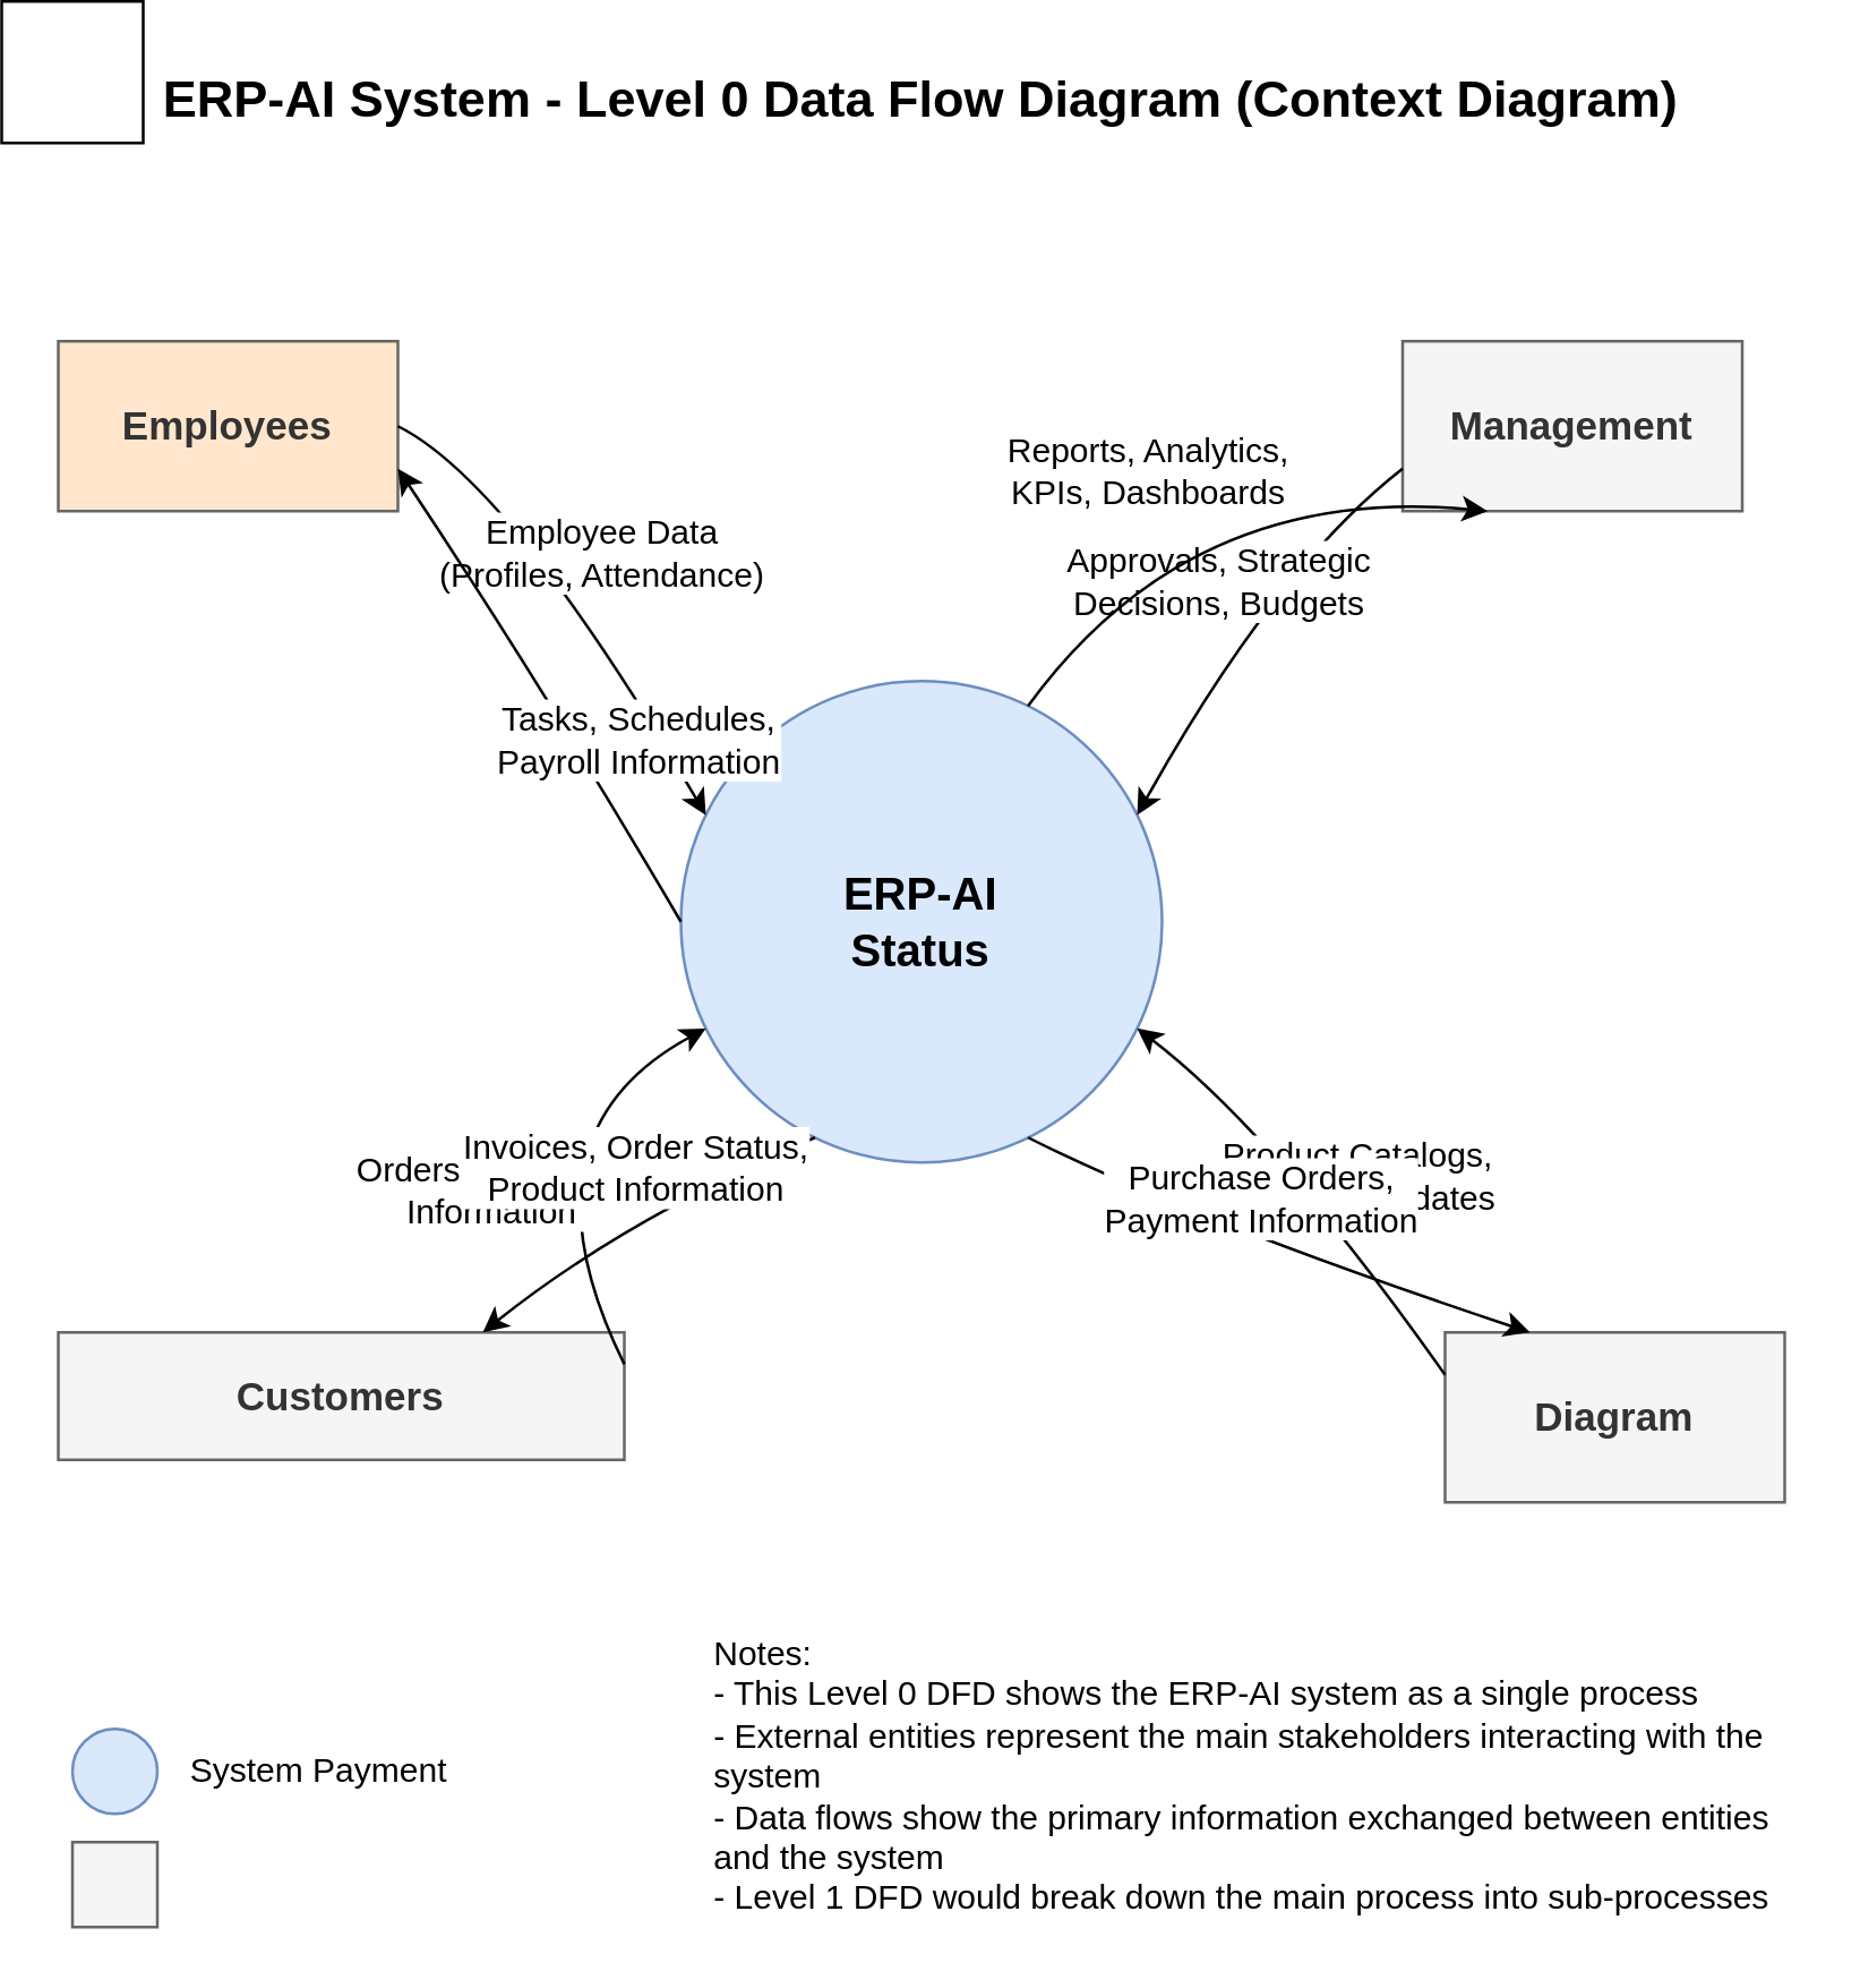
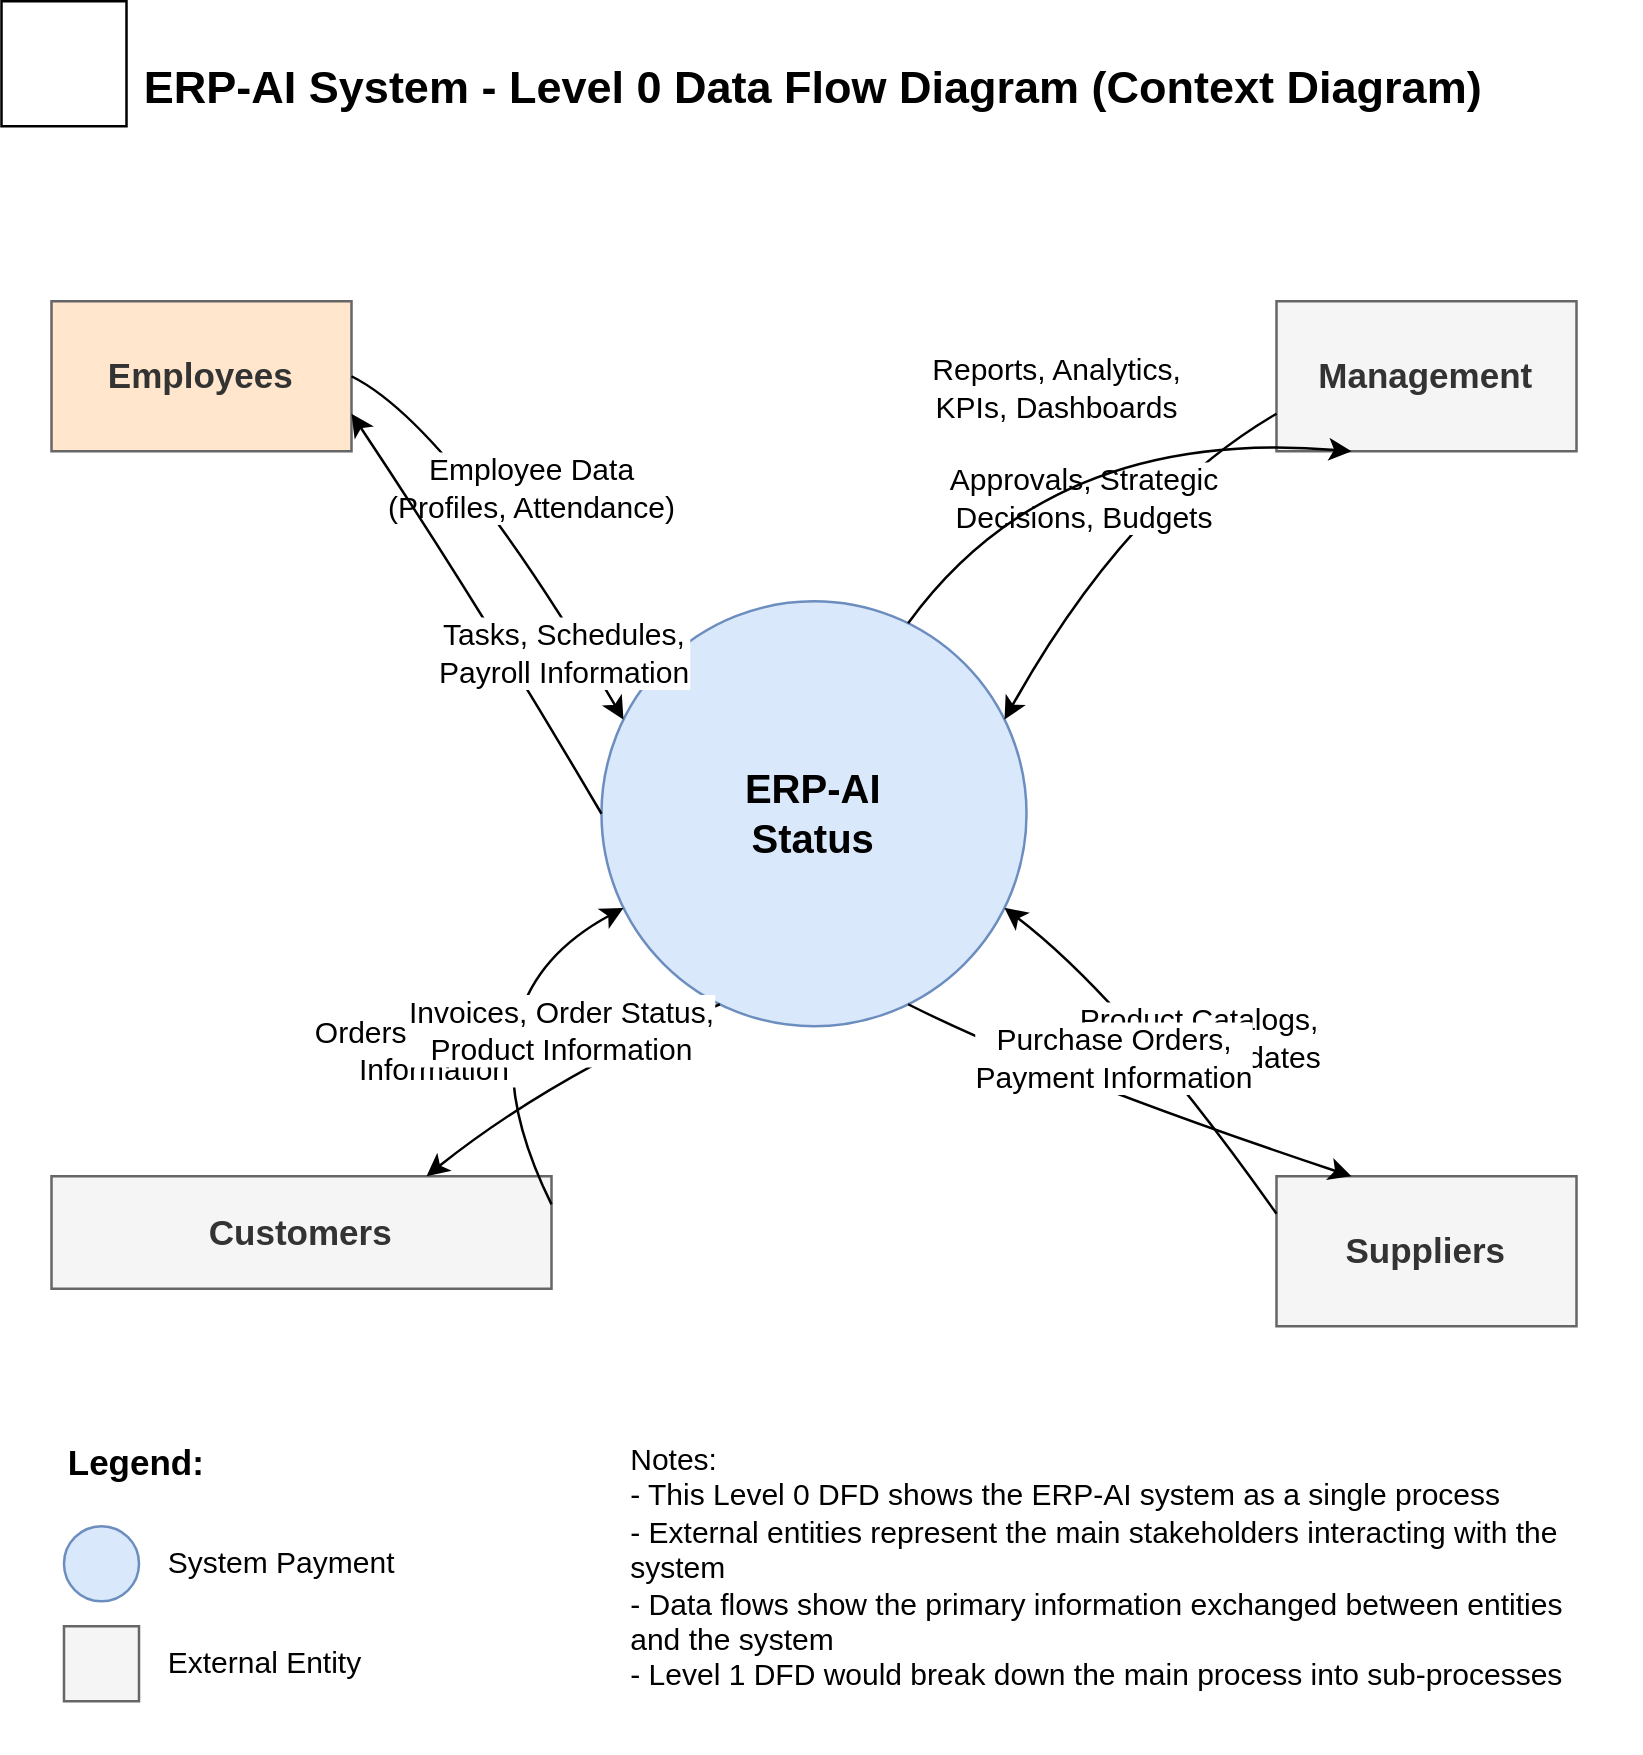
  <mxCell id="0" />
  <mxCell id="1" parent="0" />
  <mxCell id="2" value="ERP-AI&#10;Status" style="ellipse;whiteSpace=wrap;html=1;aspect=fixed;fillColor=#dae8fc;strokeColor=#6c8ebf;fontSize=16;fontStyle=1" vertex="1" parent="1"><mxGeometry x="240" y="240" width="170" height="170" as="geometry" /></mxCell>
  <mxCell id="3" value="Employees" style="rounded=0;whiteSpace=wrap;html=1;fillColor=#ffe6cc;strokeColor=#666666;fontColor=#333333;fontSize=14;fontStyle=1;" vertex="1" parent="1"><mxGeometry x="20" y="120" width="120" height="60" as="geometry" /></mxCell>
  <mxCell id="4" value="Customers" style="rounded=0;whiteSpace=wrap;html=1;fillColor=#f5f5f5;strokeColor=#666666;fontColor=#333333;fontSize=14;fontStyle=1" vertex="1" parent="1"><mxGeometry x="20" y="470" width="200" height="45" as="geometry" /></mxCell>
- <mxCell id="5" value="Management" style="rounded=0;whiteSpace=wrap;html=1;fillColor=#f5f5f5;strokeColor=#666666;fontColor=#333333;fontSize=14;fontStyle=1" vertex="1" parent="1"><mxGeometry x="495" y="120" width="120" height="60" as="geometry" /></mxCell>
- <mxCell id="6" value="Diagram" style="rounded=0;whiteSpace=wrap;html=1;fillColor=#f5f5f5;strokeColor=#666666;fontColor=#333333;fontSize=14;fontStyle=1" vertex="1" parent="1"><mxGeometry x="510" y="470" width="120" height="60" as="geometry" /></mxCell>
+ <mxCell id="5" value="Management" style="rounded=0;whiteSpace=wrap;html=1;fillColor=#f5f5f5;strokeColor=#666666;fontColor=#333333;fontSize=14;fontStyle=1" vertex="1" parent="1"><mxGeometry x="510" y="120" width="120" height="60" as="geometry" /></mxCell>
+ <mxCell id="6" value="Suppliers" style="rounded=0;whiteSpace=wrap;html=1;fillColor=#f5f5f5;strokeColor=#666666;fontColor=#333333;fontSize=14;fontStyle=1" vertex="1" parent="1"><mxGeometry x="510" y="470" width="120" height="60" as="geometry" /></mxCell>
  <mxCell id="7" value="Employee Data&#10;(Profiles, Attendance)" style="endArrow=classic;html=1;exitX=1;exitY=0.5;exitDx=0;exitDy=0;entryX=0;entryY=0.25;entryDx=0;entryDy=0;curved=1;fontSize=12;" edge="1" parent="1" source="3" target="2"><mxGeometry x="-0.097" y="15" width="50" height="50" relative="1" as="geometry"><mxPoint x="300" y="310" as="sourcePoint" /><mxPoint x="350" y="260" as="targetPoint" /><Array as="points"><mxPoint x="180" y="170" /></Array><mxPoint as="offset" /></mxGeometry></mxCell>
  <mxCell id="8" value="Tasks, Schedules,&#10;Payroll Information" style="endArrow=classic;html=1;exitX=0;exitY=0.5;exitDx=0;exitDy=0;entryX=1;entryY=0.75;entryDx=0;entryDy=0;curved=1;fontSize=12;" edge="1" parent="1" source="2" target="3"><mxGeometry x="-0.333" y="-20" width="50" height="50" relative="1" as="geometry"><mxPoint x="300" y="310" as="sourcePoint" /><mxPoint x="350" y="260" as="targetPoint" /><Array as="points"><mxPoint x="190" y="240" /></Array><mxPoint as="offset" /></mxGeometry></mxCell>
  <mxCell id="9" value="Orders, Customer&#10;Information" style="endArrow=classic;html=1;exitX=1;exitY=0.25;exitDx=0;exitDy=0;entryX=0;entryY=0.75;entryDx=0;entryDy=0;curved=1;fontSize=12;" edge="1" parent="1" source="4" target="2"><mxGeometry x="-0.097" y="15" width="50" height="50" relative="1" as="geometry"><mxPoint x="300" y="310" as="sourcePoint" /><mxPoint x="350" y="260" as="targetPoint" /><Array as="points"><mxPoint x="180" y="400" /></Array><mxPoint as="offset" /></mxGeometry></mxCell>
  <mxCell id="10" value="Invoices, Order Status,&#10;Product Information" style="endArrow=classic;html=1;exitX=0.25;exitY=1;exitDx=0;exitDy=0;entryX=0.75;entryY=0;entryDx=0;entryDy=0;curved=1;fontSize=12;" edge="1" parent="1" source="2" target="4"><mxGeometry x="-0.097" y="-15" width="50" height="50" relative="1" as="geometry"><mxPoint x="300" y="310" as="sourcePoint" /><mxPoint x="350" y="260" as="targetPoint" /><Array as="points"><mxPoint x="220" y="430" /></Array><mxPoint as="offset" /></mxGeometry></mxCell>
  <mxCell id="11" value="Approvals, Strategic&#10;Decisions, Budgets" style="endArrow=classic;html=1;exitX=0;exitY=0.75;exitDx=0;exitDy=0;entryX=1;entryY=0.25;entryDx=0;entryDy=0;curved=1;fontSize=12;" edge="1" parent="1" source="5" target="2"><mxGeometry x="-0.097" y="-15" width="50" height="50" relative="1" as="geometry"><mxPoint x="300" y="310" as="sourcePoint" /><mxPoint x="350" y="260" as="targetPoint" /><Array as="points"><mxPoint x="450" y="200" /></Array><mxPoint as="offset" /></mxGeometry></mxCell>
  <mxCell id="12" value="Reports, Analytics,&#10;KPIs, Dashboards" style="endArrow=classic;html=1;exitX=0.75;exitY=0;exitDx=0;exitDy=0;entryX=0.25;entryY=1;entryDx=0;entryDy=0;curved=1;fontSize=12;" edge="1" parent="1" source="2" target="5"><mxGeometry x="-0.097" y="15" width="50" height="50" relative="1" as="geometry"><mxPoint x="300" y="310" as="sourcePoint" /><mxPoint x="350" y="260" as="targetPoint" /><Array as="points"><mxPoint x="420" y="170" /></Array><mxPoint as="offset" /></mxGeometry></mxCell>
  <mxCell id="13" value="Product Catalogs,&#10;Inventory Updates" style="endArrow=classic;html=1;exitX=0;exitY=0.25;exitDx=0;exitDy=0;entryX=1;entryY=0.75;entryDx=0;entryDy=0;curved=1;fontSize=12;" edge="1" parent="1" source="6" target="2"><mxGeometry x="-0.097" y="-15" width="50" height="50" relative="1" as="geometry"><mxPoint x="300" y="310" as="sourcePoint" /><mxPoint x="350" y="260" as="targetPoint" /><Array as="points"><mxPoint x="450" y="400" /></Array><mxPoint as="offset" /></mxGeometry></mxCell>
  <mxCell id="14" value="Purchase Orders,&#10;Payment Information" style="endArrow=classic;html=1;exitX=0.75;exitY=1;exitDx=0;exitDy=0;entryX=0.25;entryY=0;entryDx=0;entryDy=0;curved=1;fontSize=12;" edge="1" parent="1" source="2" target="6"><mxGeometry x="-0.097" y="15" width="50" height="50" relative="1" as="geometry"><mxPoint x="300" y="310" as="sourcePoint" /><mxPoint x="350" y="260" as="targetPoint" /><Array as="points"><mxPoint x="420" y="430" /></Array><mxPoint as="offset" /></mxGeometry></mxCell>
  <mxCell id="15" value="ERP-AI System - Level 0 Data Flow Diagram (Context Diagram)" style="text;html=1;strokeColor=none;fillColor=none;align=center;verticalAlign=middle;whiteSpace=wrap;rounded=0;fontSize=18;fontStyle=1" vertex="1" parent="1"><mxGeometry x="25" y="20" width="600" height="30" as="geometry" /></mxCell>
+ <mxCell id="16" value="Legend:" style="text;html=1;strokeColor=none;fillColor=none;align=left;verticalAlign=middle;whiteSpace=wrap;rounded=0;fontSize=14;fontStyle=1" vertex="1" parent="1"><mxGeometry x="25" y="570" width="100" height="30" as="geometry" /></mxCell>
  <mxCell id="17" value="" style="ellipse;whiteSpace=wrap;html=1;aspect=fixed;fillColor=#dae8fc;strokeColor=#6c8ebf;" vertex="1" parent="1"><mxGeometry x="25" y="610" width="30" height="30" as="geometry" /></mxCell>
  <mxCell id="18" value="System Payment" style="text;html=1;strokeColor=none;fillColor=none;align=left;verticalAlign=middle;whiteSpace=wrap;rounded=0;fontSize=12;" vertex="1" parent="1"><mxGeometry x="65" y="610" width="100" height="30" as="geometry" /></mxCell>
  <mxCell id="19" value="" style="rounded=0;whiteSpace=wrap;html=1;fillColor=#f5f5f5;strokeColor=#666666;fontColor=#333333;" vertex="1" parent="1"><mxGeometry x="25" y="650" width="30" height="30" as="geometry" /></mxCell>
+ <mxCell id="20" value="External Entity" style="text;html=1;strokeColor=none;fillColor=none;align=left;verticalAlign=middle;whiteSpace=wrap;rounded=0;fontSize=12;" vertex="1" parent="1"><mxGeometry x="65" y="650" width="100" height="30" as="geometry" /></mxCell>
  <mxCell id="21" value="" style="endArrow=classic;html=1;" vertex="1" parent="1"><mxGeometry width="50" height="50" relative="1" as="geometry"><mxPoint x="125" y="780" as="sourcePoint" /><mxPoint x="155" y="780" as="targetPoint" /></mxGeometry></mxCell>
  <mxCell id="22" value="Notes:&#10;- This Level 0 DFD shows the ERP-AI system as a single process&#10;- External entities represent the main stakeholders interacting with the system&#10;- Data flows show the primary information exchanged between entities and the system&#10;- Level 1 DFD would break down the main process into sub-processes" style="text;html=1;strokeColor=none;fillColor=none;align=left;verticalAlign=top;whiteSpace=wrap;rounded=0;fontSize=12;" vertex="1" parent="1"><mxGeometry x="250" y="570" width="385" height="80" as="geometry" /></mxCell>
